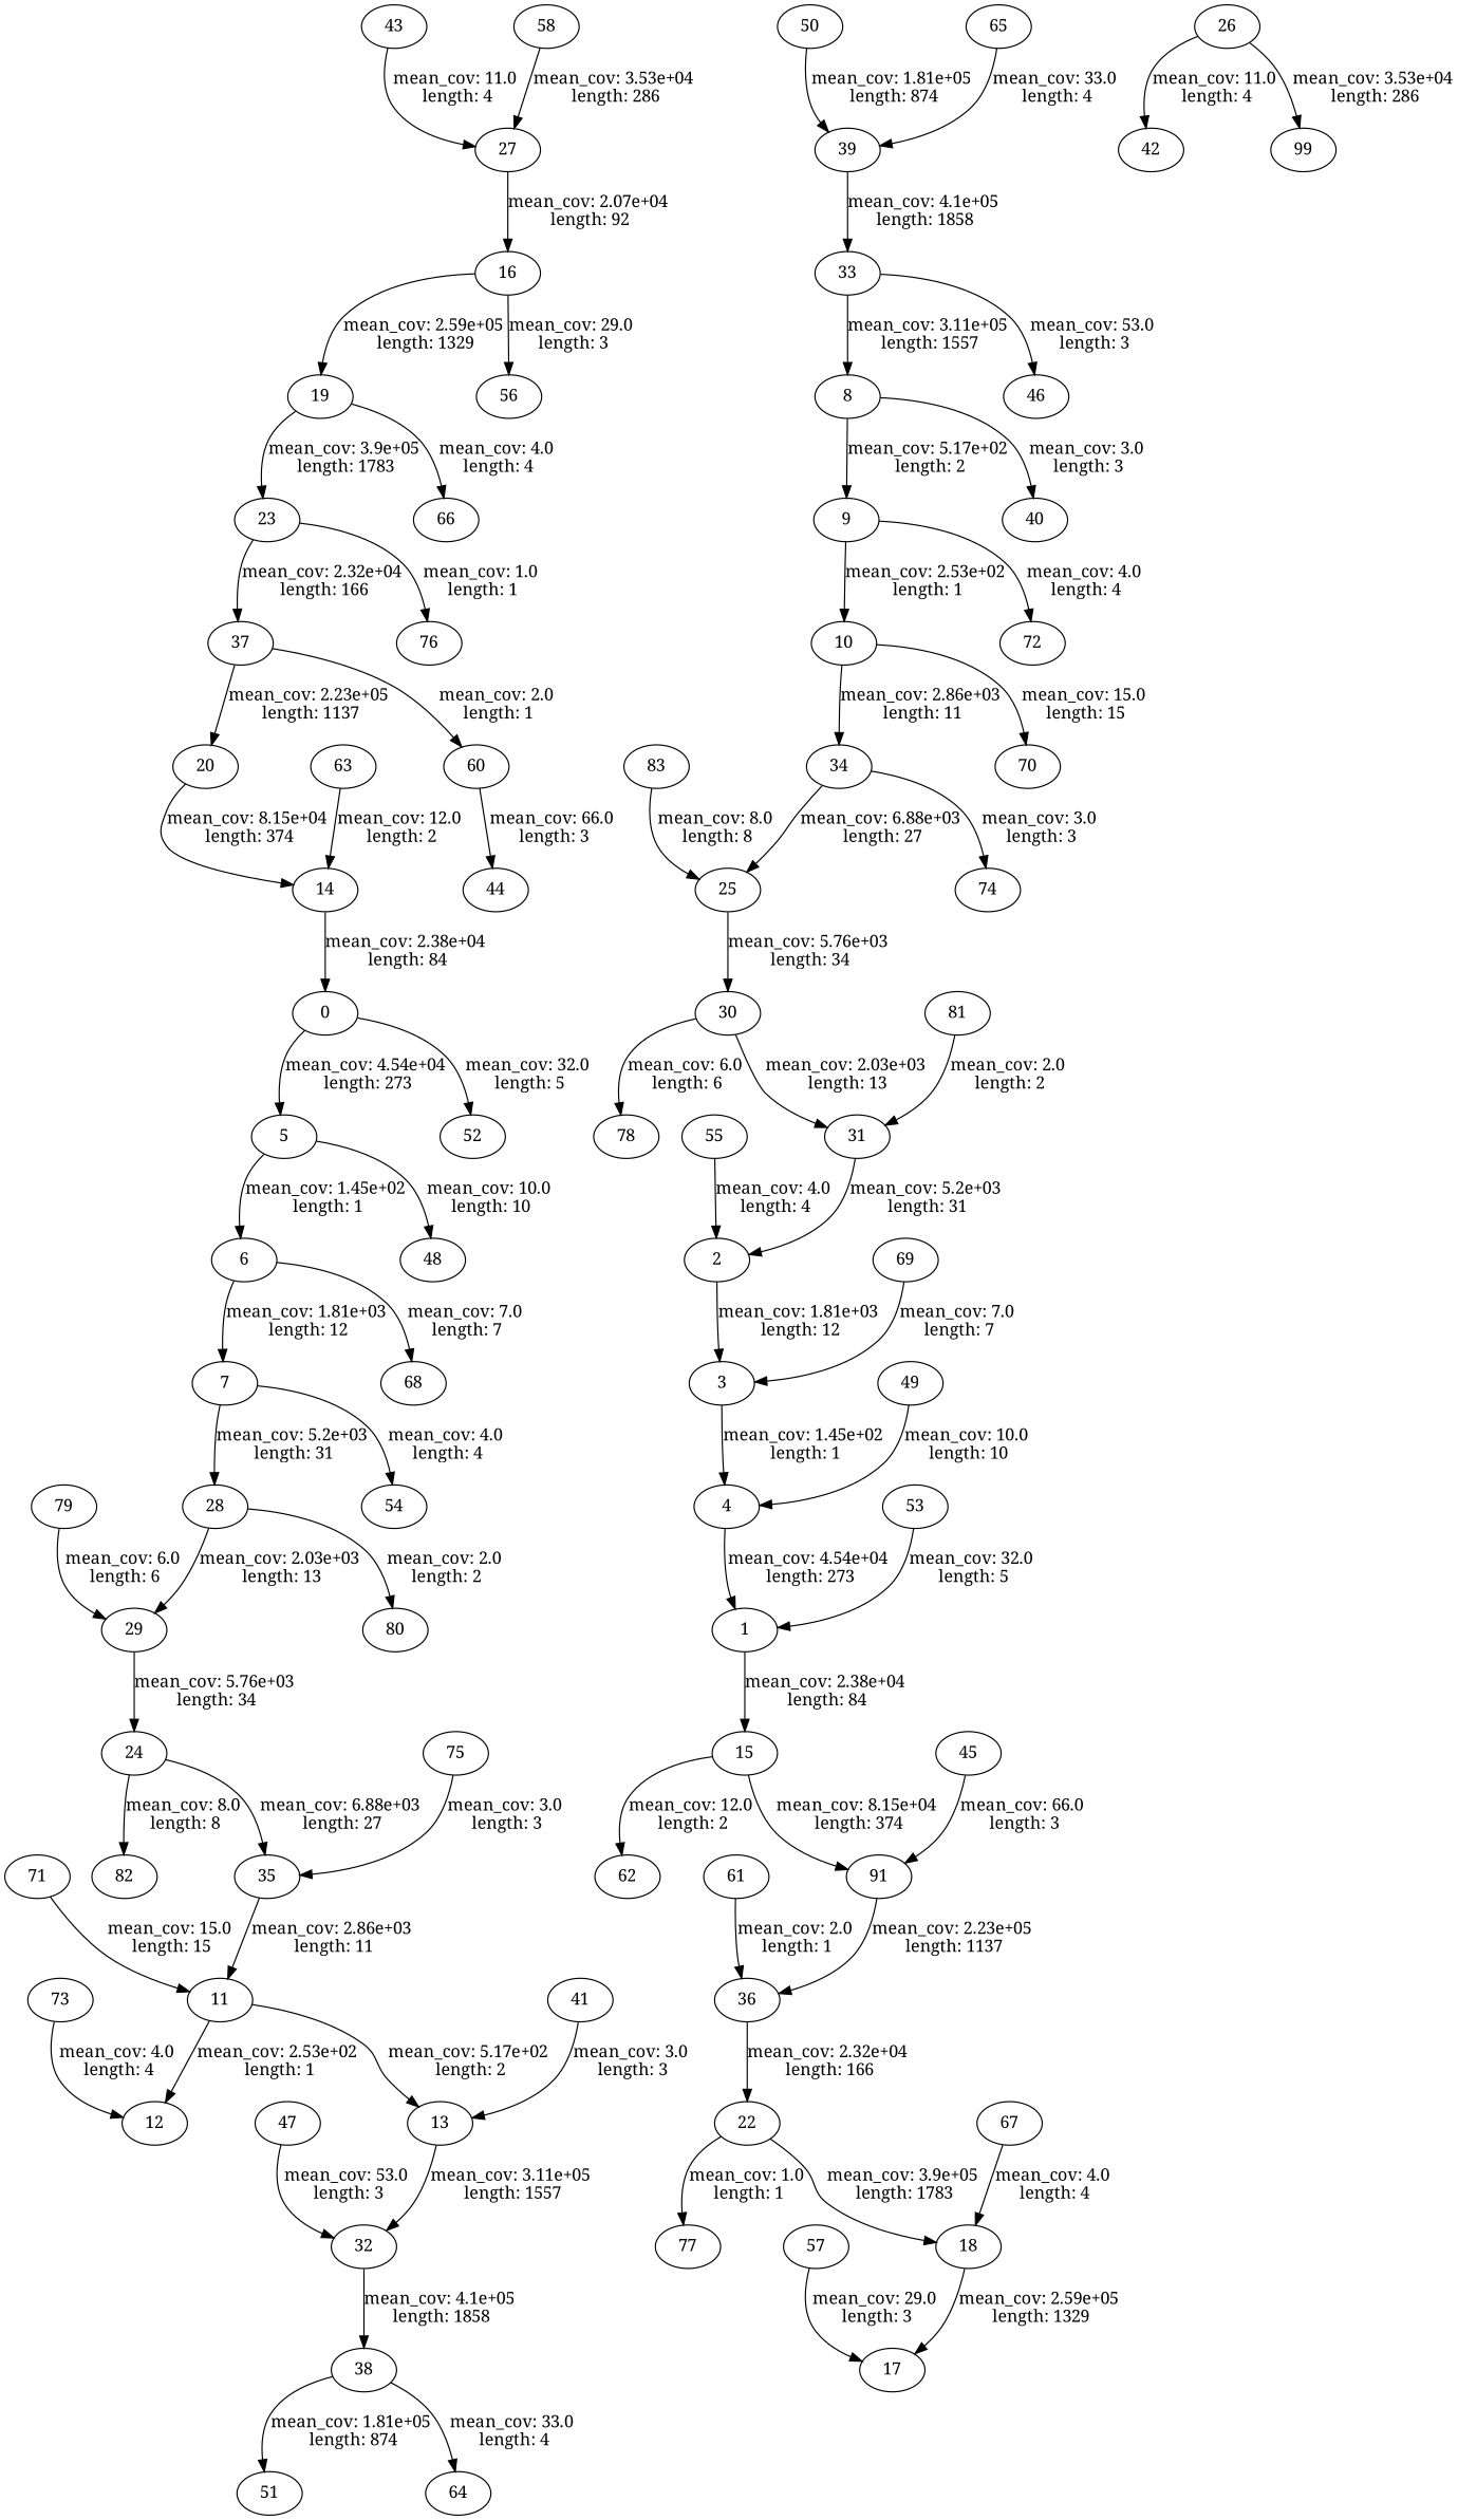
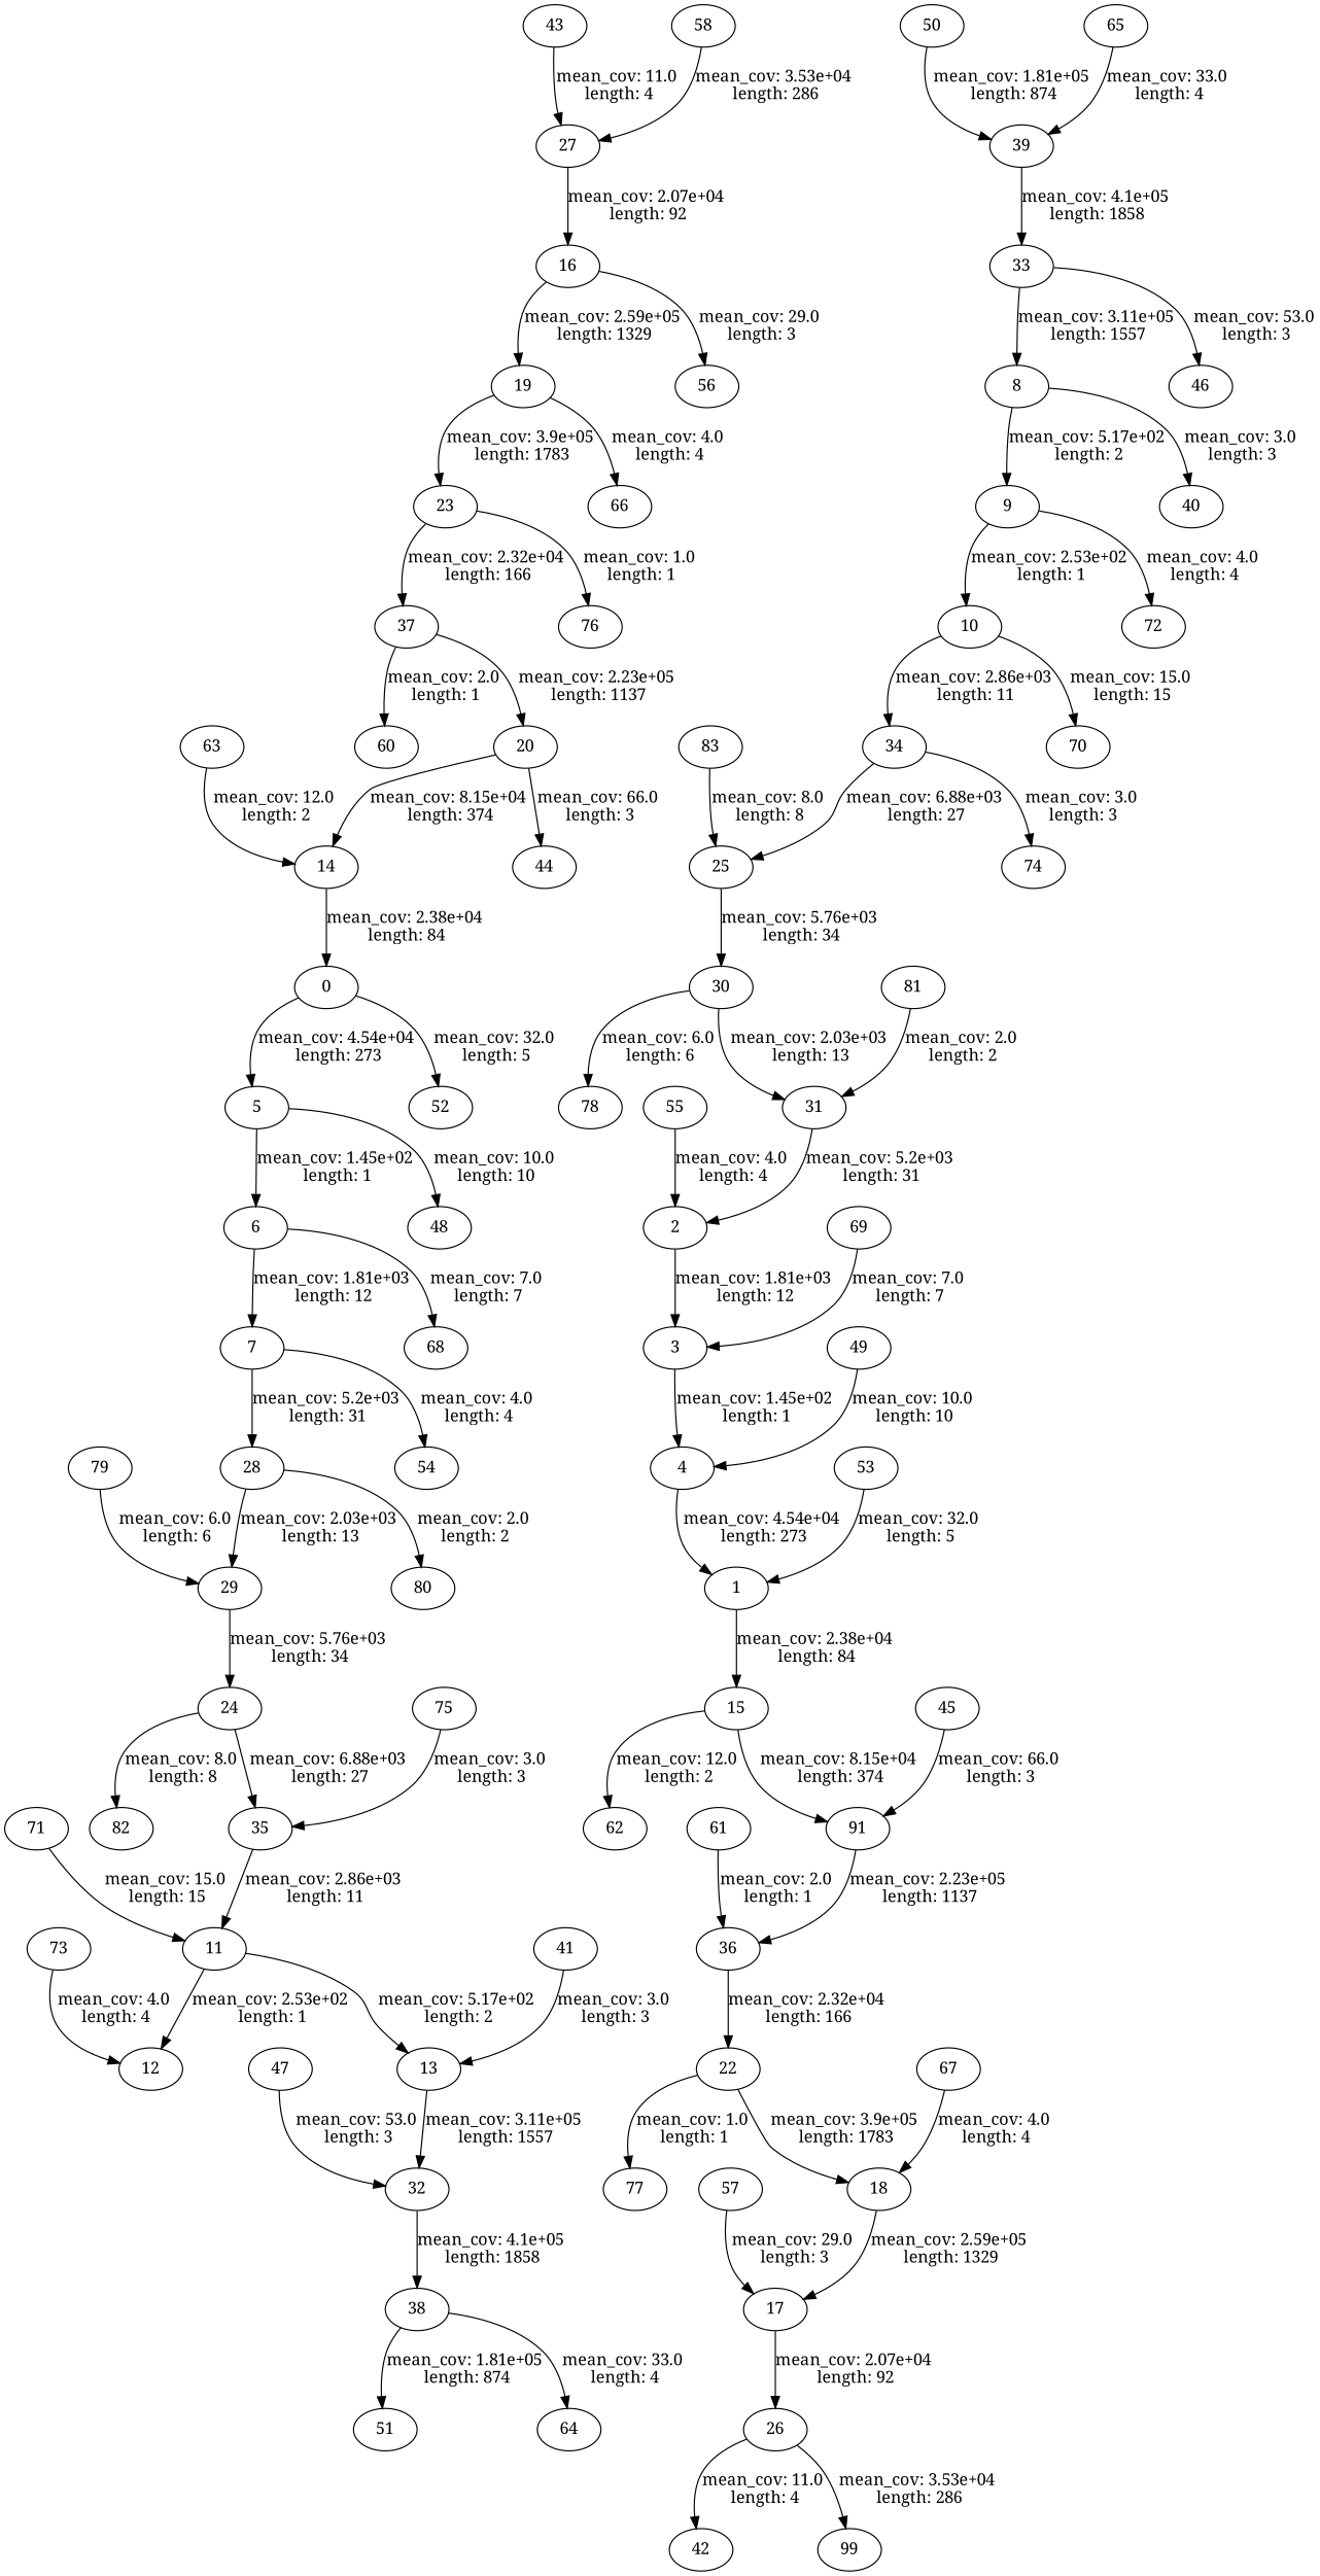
  strict digraph {
    fontname="Noto Serif"
    node [fontname="Noto Serif"]
    edge [fontname="Noto Serif" length=4 mean_cov=1.0]
    0
    5
    52
    6
    48
    7
    68
    1
    15
    n10 [label=91]
    62
    36
    2
    3
    4
    28
    54
    29
    80
    24
    8
    9
    40
    10
    72
    34
    70
    25
    74
    30
    11
    12
    13
    32
    38
    51
    64
    14
    22
    16
    19
    56
    23
    66
    37
    76
    17
    26
    42
    n50 [label=99]
    18
    20
    60
    44
    77
    35
    82
    31
    78
    27
    33
    46
    39
    41
    43
    45
    47
    49
    50
    53
    55
    57
    58
    61
    63
    65
    67
    69
    71
    73
    75
    79
    81
    83
    0 -> 5 [label="mean_cov: 4.54e+04\n length: 273" length=273 mean_cov=166.4102564102564]
    0 -> 52 [label="mean_cov: 32.0\n length: 5" length=5 mean_cov=6.4]
    5 -> 6 [label="mean_cov: 1.45e+02\n length: 1" length=1 mean_cov=145.0]
    5 -> 48 [label="mean_cov: 10.0\n length: 10" length=10]
    6 -> 7 [label="mean_cov: 1.81e+03\n length: 12" length=12 mean_cov=150.58333333333334]
    6 -> 68 [label="mean_cov: 7.0\n length: 7" length=7]
    7 -> 28 [label="mean_cov: 5.2e+03\n length: 31" length=31 mean_cov=167.80645161290323]
    7 -> 54 [label="mean_cov: 4.0\n length: 4"]
    1 -> 15 [label="mean_cov: 2.38e+04\n length: 84" length=84 mean_cov=283.5595238095238]
    15 -> n10 [label="mean_cov: 8.15e+04\n length: 374" length=374 mean_cov=218.02673796791444]
    15 -> 62 [label="mean_cov: 12.0\n length: 2" length=2 mean_cov=6.0]
    n10 -> 36 [label="mean_cov: 2.23e+05\n length: 1137" length=1137 mean_cov=195.72911169744944]
    36 -> 22 [label="mean_cov: 2.32e+04\n length: 166" length=166 mean_cov=139.77710843373495]
    2 -> 3 [label="mean_cov: 1.81e+03\n length: 12" length=12 mean_cov=150.58333333333334]
    3 -> 4 [label="mean_cov: 1.45e+02\n length: 1" length=1 mean_cov=145.0]
    4 -> 1 [label="mean_cov: 4.54e+04\n length: 273" length=273 mean_cov=166.4102564102564]
    28 -> 29 [label="mean_cov: 2.03e+03\n length: 13" length=13 mean_cov=156.0]
    28 -> 80 [label="mean_cov: 2.0\n length: 2" length=2]
    29 -> 24 [label="mean_cov: 5.76e+03\n length: 34" length=34 mean_cov=169.2941176470588]
    24 -> 35 [label="mean_cov: 6.88e+03\n length: 27" length=27 mean_cov=255.0]
    24 -> 82 [label="mean_cov: 8.0\n length: 8" length=8]
    8 -> 9 [label="mean_cov: 5.17e+02\n length: 2" length=2 mean_cov=258.5]
    8 -> 40 [label="mean_cov: 3.0\n length: 3" length=3]
    9 -> 10 [label="mean_cov: 2.53e+02\n length: 1" length=1 mean_cov=253.0]
    9 -> 72 [label="mean_cov: 4.0\n length: 4"]
    10 -> 34 [label="mean_cov: 2.86e+03\n length: 11" length=11 mean_cov=260.1818181818182]
    10 -> 70 [label="mean_cov: 15.0\n length: 15" length=15]
    34 -> 25 [label="mean_cov: 6.88e+03\n length: 27" length=27 mean_cov=255.0]
    34 -> 74 [label="mean_cov: 3.0\n length: 3" length=3]
    25 -> 30 [label="mean_cov: 5.76e+03\n length: 34" length=34 mean_cov=169.2941176470588]
    30 -> 31 [label="mean_cov: 2.03e+03\n length: 13" length=13 mean_cov=156.0]
    30 -> 78 [label="mean_cov: 6.0\n length: 6" length=6]
    11 -> 12 [label="mean_cov: 2.53e+02\n length: 1" length=1 mean_cov=253.0]
    11 -> 13 [label="mean_cov: 5.17e+02\n length: 2" length=2 mean_cov=258.5]
    13 -> 32 [label="mean_cov: 3.11e+05\n length: 1557" length=1557 mean_cov=199.43802183686577]
    32 -> 38 [label="mean_cov: 4.1e+05\n length: 1858" length=1858 mean_cov=220.39827771797633]
    38 -> 51 [label="mean_cov: 1.81e+05\n length: 874" length=874 mean_cov=207.23569794050343]
    38 -> 64 [label="mean_cov: 33.0\n length: 4" mean_cov=8.25]
    14 -> 0 [label="mean_cov: 2.38e+04\n length: 84" length=84 mean_cov=283.5595238095238]
    22 -> 18 [label="mean_cov: 3.9e+05\n length: 1783" length=1783 mean_cov=219.00280426247897]
    22 -> 77 [label="mean_cov: 1.0\n length: 1" length=1]
    16 -> 19 [label="mean_cov: 2.59e+05\n length: 1329" length=1329 mean_cov=195.150489089541]
    16 -> 56 [label="mean_cov: 29.0\n length: 3" length=3 mean_cov=9.666666666666666]
    19 -> 23 [label="mean_cov: 3.9e+05\n length: 1783" length=1783 mean_cov=219.00280426247897]
    19 -> 66 [label="mean_cov: 4.0\n length: 4"]
    23 -> 37 [label="mean_cov: 2.32e+04\n length: 166" length=166 mean_cov=139.77710843373495]
    23 -> 76 [label="mean_cov: 1.0\n length: 1" length=1]
    37 -> 20 [label="mean_cov: 2.23e+05\n length: 1137" length=1137 mean_cov=195.72911169744944]
    37 -> 60 [label="mean_cov: 2.0\n length: 1" length=1 mean_cov=2.0]
+   17 -> 26 [label="mean_cov: 2.07e+04\n length: 92" length=92 mean_cov=224.6195652173913]
    26 -> 42 [label="mean_cov: 11.0\n length: 4" mean_cov=2.75]
    26 -> n50 [label="mean_cov: 3.53e+04\n length: 286" length=286 mean_cov=123.48251748251748]
    18 -> 17 [label="mean_cov: 2.59e+05\n length: 1329" length=1329 mean_cov=195.150489089541]
    20 -> 14 [label="mean_cov: 8.15e+04\n length: 374" length=374 mean_cov=218.02673796791444]
-   60 -> 44 [label="mean_cov: 66.0\n length: 3" length=3 mean_cov=22.0]
+   20 -> 44 [label="mean_cov: 66.0\n length: 3" length=3 mean_cov=22.0]
    35 -> 11 [label="mean_cov: 2.86e+03\n length: 11" length=11 mean_cov=260.1818181818182]
    31 -> 2 [label="mean_cov: 5.2e+03\n length: 31" length=31 mean_cov=167.80645161290323]
    27 -> 16 [label="mean_cov: 2.07e+04\n length: 92" length=92 mean_cov=224.6195652173913]
    33 -> 8 [label="mean_cov: 3.11e+05\n length: 1557" length=1557 mean_cov=199.43802183686577]
    33 -> 46 [label="mean_cov: 53.0\n length: 3" length=3 mean_cov=17.666666666666668]
    39 -> 33 [label="mean_cov: 4.1e+05\n length: 1858" length=1858 mean_cov=220.39827771797633]
    41 -> 13 [label="mean_cov: 3.0\n length: 3" length=3]
    43 -> 27 [label="mean_cov: 11.0\n length: 4" mean_cov=2.75]
    45 -> n10 [label="mean_cov: 66.0\n length: 3" length=3 mean_cov=22.0]
    47 -> 32 [label="mean_cov: 53.0\n length: 3" length=3 mean_cov=17.666666666666668]
    49 -> 4 [label="mean_cov: 10.0\n length: 10" length=10]
    50 -> 39 [label="mean_cov: 1.81e+05\n length: 874" length=874 mean_cov=207.23569794050343]
    53 -> 1 [label="mean_cov: 32.0\n length: 5" length=5 mean_cov=6.4]
    55 -> 2 [label="mean_cov: 4.0\n length: 4"]
    57 -> 17 [label="mean_cov: 29.0\n length: 3" length=3 mean_cov=9.666666666666666]
    58 -> 27 [label="mean_cov: 3.53e+04\n length: 286" length=286 mean_cov=123.48251748251748]
    61 -> 36 [label="mean_cov: 2.0\n length: 1" length=1 mean_cov=2.0]
    63 -> 14 [label="mean_cov: 12.0\n length: 2" length=2 mean_cov=6.0]
    65 -> 39 [label="mean_cov: 33.0\n length: 4" mean_cov=8.25]
    67 -> 18 [label="mean_cov: 4.0\n length: 4"]
    69 -> 3 [label="mean_cov: 7.0\n length: 7" length=7]
    71 -> 11 [label="mean_cov: 15.0\n length: 15" length=15]
    73 -> 12 [label="mean_cov: 4.0\n length: 4"]
    75 -> 35 [label="mean_cov: 3.0\n length: 3" length=3]
    79 -> 29 [label="mean_cov: 6.0\n length: 6" length=6]
    81 -> 31 [label="mean_cov: 2.0\n length: 2" length=2]
    83 -> 25 [label="mean_cov: 8.0\n length: 8" length=8]
  }
